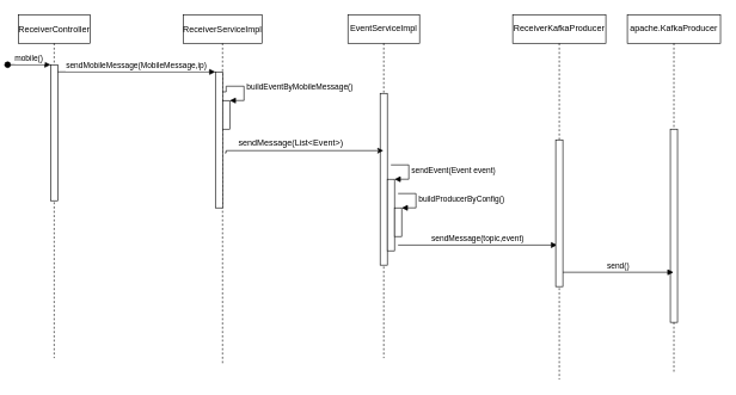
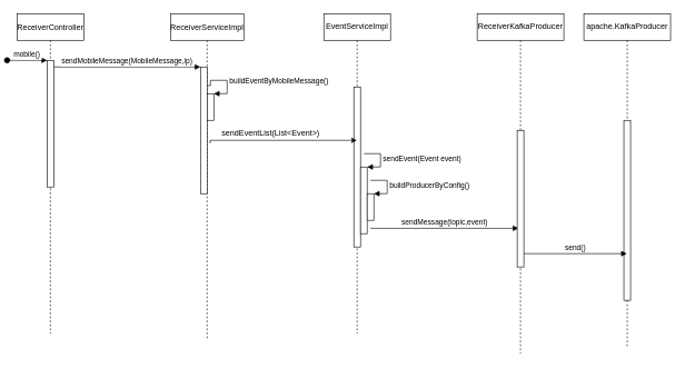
  <mxCell id="0" />
  <mxCell id="1" parent="0" />
  <mxCell id="2" value="ReceiverController" style="shape=umlLifeline;perimeter=lifelinePerimeter;container=1;collapsible=0;recursiveResize=0;rounded=0;shadow=0;strokeWidth=1;" parent="1" vertex="1"><mxGeometry x="20" y="20" width="100" height="480" as="geometry" /></mxCell>
  <mxCell id="3" value="" style="points=[];perimeter=orthogonalPerimeter;rounded=0;shadow=0;strokeWidth=1;" parent="2" vertex="1"><mxGeometry x="45" y="70" width="10" height="190" as="geometry" /></mxCell>
  <mxCell id="4" value="mobile()" style="verticalAlign=bottom;startArrow=oval;endArrow=block;startSize=8;shadow=0;strokeWidth=1;" parent="2" target="3" edge="1"><mxGeometry relative="1" as="geometry"><mxPoint x="-15" y="70" as="sourcePoint" /></mxGeometry></mxCell>
  <mxCell id="5" value="ReceiverServiceImpl" style="shape=umlLifeline;perimeter=lifelinePerimeter;container=1;collapsible=0;recursiveResize=0;rounded=0;shadow=0;strokeWidth=1;" parent="1" vertex="1"><mxGeometry x="250" y="20" width="110" height="490" as="geometry" /></mxCell>
  <mxCell id="6" value="" style="points=[];perimeter=orthogonalPerimeter;rounded=0;shadow=0;strokeWidth=1;" parent="5" vertex="1"><mxGeometry x="45" y="80" width="10" height="190" as="geometry" /></mxCell>
  <mxCell id="7" value="" style="html=1;points=[];perimeter=orthogonalPerimeter;" vertex="1" parent="5"><mxGeometry x="55" y="120" width="10" height="40" as="geometry" /></mxCell>
  <mxCell id="8" value="buildEventByMobileMessage()" style="edgeStyle=orthogonalEdgeStyle;html=1;align=left;spacingLeft=2;endArrow=block;rounded=0;entryX=1;entryY=0;exitX=1;exitY=0.147;exitDx=0;exitDy=0;exitPerimeter=0;" edge="1" target="7" parent="5" source="6"><mxGeometry relative="1" as="geometry"><mxPoint x="60" y="140" as="sourcePoint" /><Array as="points"><mxPoint x="60" y="108" /><mxPoint x="60" y="100" /><mxPoint x="85" y="100" /><mxPoint x="85" y="120" /></Array></mxGeometry></mxCell>
  <mxCell id="9" value="sendMobileMessage(MobileMessage,ip)" style="verticalAlign=bottom;endArrow=block;entryX=0;entryY=0;shadow=0;strokeWidth=1;" parent="1" source="3" target="6" edge="1"><mxGeometry relative="1" as="geometry"><mxPoint x="175" y="100" as="sourcePoint" /></mxGeometry></mxCell>
  <mxCell id="10" value="EventServiceImpl" style="shape=umlLifeline;perimeter=lifelinePerimeter;whiteSpace=wrap;html=1;container=1;collapsible=0;recursiveResize=0;outlineConnect=0;" vertex="1" parent="1"><mxGeometry x="480" y="20" width="100" height="480" as="geometry" /></mxCell>
  <mxCell id="11" value="" style="html=1;points=[];perimeter=orthogonalPerimeter;" vertex="1" parent="10"><mxGeometry x="45" y="110" width="10" height="240" as="geometry" /></mxCell>
  <mxCell id="12" value="" style="html=1;points=[];perimeter=orthogonalPerimeter;" vertex="1" parent="10"><mxGeometry x="55" y="230" width="10" height="100" as="geometry" /></mxCell>
  <mxCell id="13" value="sendEvent(Event event)" style="edgeStyle=orthogonalEdgeStyle;html=1;align=left;spacingLeft=2;endArrow=block;rounded=0;entryX=1;entryY=0;" edge="1" target="12" parent="10"><mxGeometry relative="1" as="geometry"><mxPoint x="60" y="210" as="sourcePoint" /><Array as="points"><mxPoint x="85" y="210" /></Array></mxGeometry></mxCell>
  <mxCell id="14" value="" style="html=1;points=[];perimeter=orthogonalPerimeter;" vertex="1" parent="10"><mxGeometry x="65" y="270" width="10" height="40" as="geometry" /></mxCell>
  <mxCell id="15" value="buildProducerByConfig()" style="edgeStyle=orthogonalEdgeStyle;html=1;align=left;spacingLeft=2;endArrow=block;rounded=0;entryX=1;entryY=0;" edge="1" target="14" parent="10"><mxGeometry relative="1" as="geometry"><mxPoint x="70" y="250" as="sourcePoint" /><Array as="points"><mxPoint x="95" y="250" /></Array></mxGeometry></mxCell>
  <mxCell id="16" value="sendMessage(topic,event)" style="html=1;verticalAlign=bottom;endArrow=block;entryX=0.2;entryY=0.717;entryDx=0;entryDy=0;entryPerimeter=0;" edge="1" parent="10" target="20"><mxGeometry width="80" relative="1" as="geometry"><mxPoint x="70" y="322" as="sourcePoint" /><mxPoint x="150" y="320" as="targetPoint" /></mxGeometry></mxCell>
  <mxCell id="17" style="edgeStyle=orthogonalEdgeStyle;rounded=0;orthogonalLoop=1;jettySize=auto;html=1;exitX=1.3;exitY=0.595;exitDx=0;exitDy=0;exitPerimeter=0;" edge="1" parent="1" source="6" target="10"><mxGeometry relative="1" as="geometry"><mxPoint x="310" y="250" as="sourcePoint" /><Array as="points"><mxPoint x="310" y="213" /><mxPoint x="310" y="210" /></Array></mxGeometry></mxCell>
- <mxCell id="18" value="sendMessage(List&amp;lt;Event&amp;gt;)" style="text;html=1;align=center;verticalAlign=middle;resizable=0;points=[];autosize=1;" vertex="1" parent="1"><mxGeometry x="320" y="190" width="160" height="20" as="geometry" /></mxCell>
+ <mxCell id="18" value="sendEventList(List&amp;lt;Event&amp;gt;)" style="text;html=1;align=center;verticalAlign=middle;resizable=0;points=[];autosize=1;" vertex="1" parent="1"><mxGeometry x="320" y="190" width="160" height="20" as="geometry" /></mxCell>
  <mxCell id="19" value="ReceiverKafkaProducer" style="shape=umlLifeline;perimeter=lifelinePerimeter;whiteSpace=wrap;html=1;container=1;collapsible=0;recursiveResize=0;outlineConnect=0;" vertex="1" parent="1"><mxGeometry x="710" y="20" width="130" height="510" as="geometry" /></mxCell>
  <mxCell id="20" value="" style="html=1;points=[];perimeter=orthogonalPerimeter;" vertex="1" parent="19"><mxGeometry x="60" y="175" width="10" height="205" as="geometry" /></mxCell>
  <mxCell id="21" value="apache.KafkaProducer" style="shape=umlLifeline;perimeter=lifelinePerimeter;whiteSpace=wrap;html=1;container=1;collapsible=0;recursiveResize=0;outlineConnect=0;" vertex="1" parent="1"><mxGeometry x="870" y="20" width="130" height="500" as="geometry" /></mxCell>
  <mxCell id="22" value="" style="html=1;points=[];perimeter=orthogonalPerimeter;" vertex="1" parent="21"><mxGeometry x="60" y="160" width="10" height="270" as="geometry" /></mxCell>
  <mxCell id="23" value="send()" style="html=1;verticalAlign=bottom;endArrow=block;" edge="1" parent="1" target="21"><mxGeometry width="80" relative="1" as="geometry"><mxPoint x="780" y="380" as="sourcePoint" /><mxPoint x="860" y="380" as="targetPoint" /></mxGeometry></mxCell>
